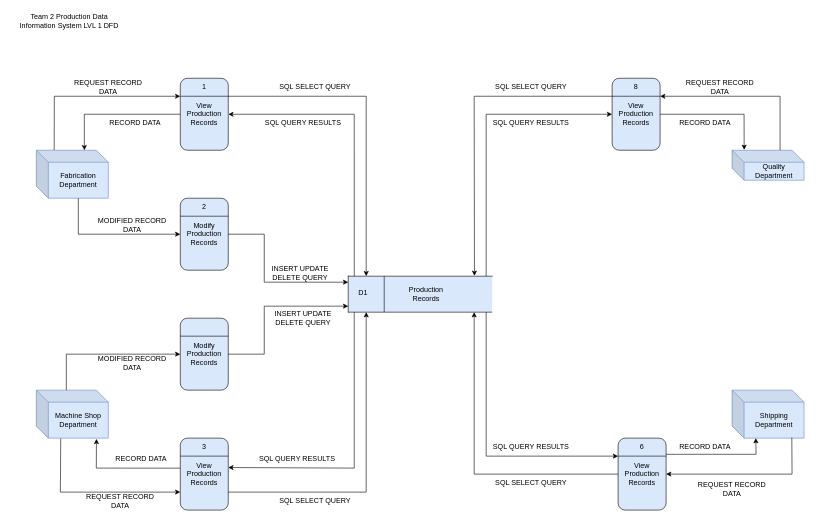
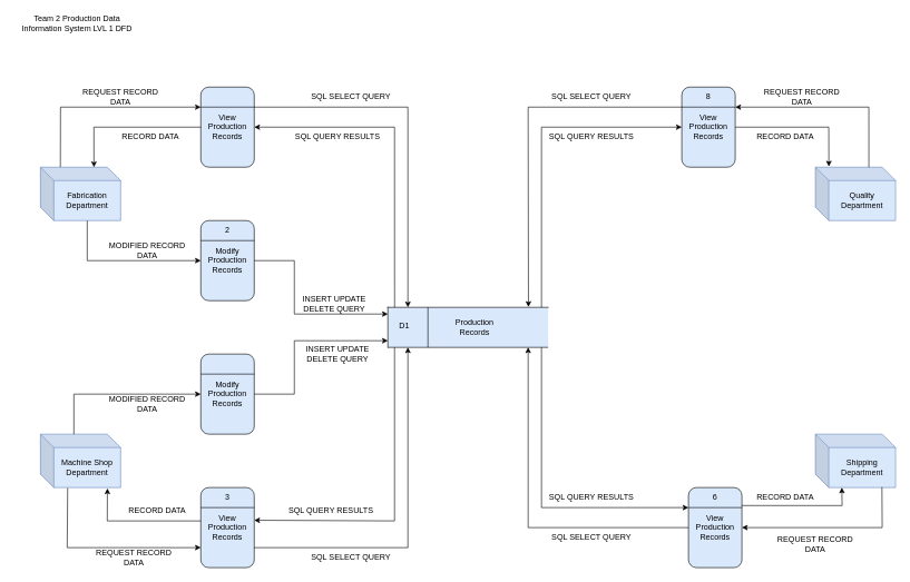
  <mxCell id="0" />
  <mxCell id="1" parent="0" />
  <mxCell id="2" value="Fabrication Department" style="shape=cube;whiteSpace=wrap;html=1;boundedLbl=1;backgroundOutline=1;darkOpacity=0.05;darkOpacity2=0.1;fillColor=#dae8fc;strokeColor=#6c8ebf;" vertex="1" parent="1"><mxGeometry x="60" y="250" width="120" height="80" as="geometry" /></mxCell>
  <mxCell id="3" value="Machine Shop Department" style="shape=cube;whiteSpace=wrap;html=1;boundedLbl=1;backgroundOutline=1;darkOpacity=0.05;darkOpacity2=0.1;fillColor=#dae8fc;strokeColor=#6c8ebf;" vertex="1" parent="1"><mxGeometry x="60" y="650" width="120" height="80" as="geometry" /></mxCell>
- <mxCell id="4" value="Quality Department" style="shape=cube;whiteSpace=wrap;html=1;boundedLbl=1;backgroundOutline=1;darkOpacity=0.05;darkOpacity2=0.1;fillColor=#dae8fc;strokeColor=#6c8ebf;" vertex="1" parent="1"><mxGeometry x="1220" y="250" width="120" height="50" as="geometry" /></mxCell>
+ <mxCell id="4" value="Quality Department" style="shape=cube;whiteSpace=wrap;html=1;boundedLbl=1;backgroundOutline=1;darkOpacity=0.05;darkOpacity2=0.1;fillColor=#dae8fc;strokeColor=#6c8ebf;" vertex="1" parent="1"><mxGeometry x="1220" y="250" width="120" height="80" as="geometry" /></mxCell>
  <mxCell id="5" value="Shipping Department" style="shape=cube;whiteSpace=wrap;html=1;boundedLbl=1;backgroundOutline=1;darkOpacity=0.05;darkOpacity2=0.1;fillColor=#dae8fc;strokeColor=#6c8ebf;" vertex="1" parent="1"><mxGeometry x="1220" y="650" width="120" height="80" as="geometry" /></mxCell>
  <mxCell id="6" value="View Production Records" style="rounded=1;whiteSpace=wrap;html=1;fillColor=#dae8fc;strokeColor=default;" vertex="1" parent="1"><mxGeometry x="1020" y="130" width="80" height="120" as="geometry" /></mxCell>
  <mxCell id="7" value="" style="shape=partialRectangle;whiteSpace=wrap;html=1;bottom=0;right=0;fillColor=#dae8fc;strokeColor=default;" vertex="1" parent="1"><mxGeometry x="580" y="460" width="240" height="60" as="geometry" /></mxCell>
  <mxCell id="8" value="" style="endArrow=none;html=1;rounded=0;exitX=0;exitY=1;exitDx=0;exitDy=0;entryX=1;entryY=1;entryDx=0;entryDy=0;" edge="1" parent="1" source="7" target="7"><mxGeometry width="50" height="50" relative="1" as="geometry"><mxPoint x="580" y="490" as="sourcePoint" /><mxPoint x="630" y="440" as="targetPoint" /></mxGeometry></mxCell>
  <mxCell id="9" value="" style="endArrow=none;html=1;rounded=0;exitX=0.25;exitY=1;exitDx=0;exitDy=0;entryX=0.25;entryY=0;entryDx=0;entryDy=0;" edge="1" parent="1" source="7" target="7"><mxGeometry width="50" height="50" relative="1" as="geometry"><mxPoint x="580" y="490" as="sourcePoint" /><mxPoint x="630" y="440" as="targetPoint" /></mxGeometry></mxCell>
  <mxCell id="10" value="D1" style="text;html=1;align=center;verticalAlign=middle;whiteSpace=wrap;rounded=0;" vertex="1" parent="1"><mxGeometry x="595" y="475" width="20" height="25" as="geometry" /></mxCell>
  <mxCell id="11" value="Production Records" style="text;html=1;align=center;verticalAlign=middle;whiteSpace=wrap;rounded=0;" vertex="1" parent="1"><mxGeometry x="680" y="475" width="60" height="30" as="geometry" /></mxCell>
  <mxCell id="12" value="" style="endArrow=none;html=1;rounded=0;entryX=1;entryY=0.25;entryDx=0;entryDy=0;exitX=0;exitY=0.25;exitDx=0;exitDy=0;" edge="1" parent="1" source="6" target="6"><mxGeometry width="50" height="50" relative="1" as="geometry"><mxPoint x="760" y="220" as="sourcePoint" /><mxPoint x="810" y="170" as="targetPoint" /></mxGeometry></mxCell>
  <mxCell id="13" value="View Production Records" style="rounded=1;whiteSpace=wrap;html=1;fillColor=#dae8fc;strokeColor=default;" vertex="1" parent="1"><mxGeometry x="300" y="130" width="80" height="120" as="geometry" /></mxCell>
  <mxCell id="14" value="" style="endArrow=none;html=1;rounded=0;entryX=1;entryY=0.25;entryDx=0;entryDy=0;exitX=0;exitY=0.25;exitDx=0;exitDy=0;" edge="1" parent="1" source="13" target="13"><mxGeometry width="50" height="50" relative="1" as="geometry"><mxPoint x="40" y="220" as="sourcePoint" /><mxPoint x="90" y="170" as="targetPoint" /></mxGeometry></mxCell>
  <mxCell id="15" value="Modify Production Records" style="rounded=1;whiteSpace=wrap;html=1;fillColor=#dae8fc;strokeColor=default;" vertex="1" parent="1"><mxGeometry x="300" y="330" width="80" height="120" as="geometry" /></mxCell>
  <mxCell id="16" value="" style="endArrow=none;html=1;rounded=0;entryX=1;entryY=0.25;entryDx=0;entryDy=0;exitX=0;exitY=0.25;exitDx=0;exitDy=0;" edge="1" parent="1" source="15" target="15"><mxGeometry width="50" height="50" relative="1" as="geometry"><mxPoint x="40" y="420" as="sourcePoint" /><mxPoint x="90" y="370" as="targetPoint" /></mxGeometry></mxCell>
- <mxCell id="17" value="1" style="text;html=1;align=center;verticalAlign=middle;whiteSpace=wrap;rounded=0;" vertex="1" parent="1"><mxGeometry x="325" y="130" width="30" height="30" as="geometry" /></mxCell>
  <mxCell id="18" value="2" style="text;html=1;align=center;verticalAlign=middle;whiteSpace=wrap;rounded=0;" vertex="1" parent="1"><mxGeometry x="325" y="330" width="30" height="30" as="geometry" /></mxCell>
  <mxCell id="19" value="8" style="text;html=1;align=center;verticalAlign=middle;whiteSpace=wrap;rounded=0;" vertex="1" parent="1"><mxGeometry x="1045" y="130" width="30" height="30" as="geometry" /></mxCell>
  <mxCell id="20" value="Team 2 Production Data Information System LVL 1 DFD" style="text;html=1;align=center;verticalAlign=middle;whiteSpace=wrap;rounded=0;" vertex="1" parent="1"><mxGeometry x="20" y="20" width="190" height="30" as="geometry" /></mxCell>
  <mxCell id="21" value="View Production Records" style="rounded=1;whiteSpace=wrap;html=1;fillColor=#dae8fc;strokeColor=default;" vertex="1" parent="1"><mxGeometry x="300" y="730" width="80" height="120" as="geometry" /></mxCell>
  <mxCell id="22" value="" style="endArrow=none;html=1;rounded=0;entryX=1;entryY=0.25;entryDx=0;entryDy=0;exitX=0;exitY=0.25;exitDx=0;exitDy=0;" edge="1" parent="1" source="21" target="21"><mxGeometry width="50" height="50" relative="1" as="geometry"><mxPoint x="40" y="820" as="sourcePoint" /><mxPoint x="90" y="770" as="targetPoint" /></mxGeometry></mxCell>
  <mxCell id="23" value="3" style="text;html=1;align=center;verticalAlign=middle;whiteSpace=wrap;rounded=0;" vertex="1" parent="1"><mxGeometry x="325" y="730" width="30" height="30" as="geometry" /></mxCell>
  <mxCell id="24" value="Modify Production Records" style="rounded=1;whiteSpace=wrap;html=1;fillColor=#dae8fc;strokeColor=default;" vertex="1" parent="1"><mxGeometry x="300" y="530" width="80" height="120" as="geometry" /></mxCell>
  <mxCell id="25" value="" style="endArrow=none;html=1;rounded=0;entryX=1;entryY=0.25;entryDx=0;entryDy=0;exitX=0;exitY=0.25;exitDx=0;exitDy=0;" edge="1" parent="1" source="24" target="24"><mxGeometry width="50" height="50" relative="1" as="geometry"><mxPoint x="40" y="620" as="sourcePoint" /><mxPoint x="90" y="570" as="targetPoint" /></mxGeometry></mxCell>
  <mxCell id="26" value="" style="endArrow=classic;html=1;rounded=0;exitX=0.248;exitY=-0.004;exitDx=0;exitDy=0;exitPerimeter=0;entryX=0;entryY=0.25;entryDx=0;entryDy=0;" edge="1" parent="1" source="2" target="13"><mxGeometry width="50" height="50" relative="1" as="geometry"><mxPoint x="370" y="310" as="sourcePoint" /><mxPoint x="420" y="260" as="targetPoint" /><Array as="points"><mxPoint x="90" y="160" /></Array></mxGeometry></mxCell>
  <mxCell id="27" value="" style="endArrow=classic;html=1;rounded=0;exitX=0;exitY=0.5;exitDx=0;exitDy=0;entryX=0.667;entryY=0;entryDx=0;entryDy=0;entryPerimeter=0;" edge="1" parent="1" source="13" target="2"><mxGeometry width="50" height="50" relative="1" as="geometry"><mxPoint x="370" y="310" as="sourcePoint" /><mxPoint x="130" y="248" as="targetPoint" /><Array as="points"><mxPoint x="140" y="190" /></Array></mxGeometry></mxCell>
  <mxCell id="28" value="" style="endArrow=classic;html=1;rounded=0;exitX=1;exitY=0.25;exitDx=0;exitDy=0;entryX=0.125;entryY=0;entryDx=0;entryDy=0;entryPerimeter=0;" edge="1" parent="1" source="13" target="7"><mxGeometry width="50" height="50" relative="1" as="geometry"><mxPoint x="370" y="310" as="sourcePoint" /><mxPoint x="610" y="340" as="targetPoint" /><Array as="points"><mxPoint x="610" y="160" /></Array></mxGeometry></mxCell>
  <mxCell id="29" value="" style="endArrow=classic;html=1;rounded=0;entryX=1;entryY=0.5;entryDx=0;entryDy=0;exitX=0.042;exitY=0;exitDx=0;exitDy=0;exitPerimeter=0;" edge="1" parent="1" source="7" target="13"><mxGeometry width="50" height="50" relative="1" as="geometry"><mxPoint x="590" y="390" as="sourcePoint" /><mxPoint x="420" y="260" as="targetPoint" /><Array as="points"><mxPoint x="590" y="190" /></Array></mxGeometry></mxCell>
  <mxCell id="30" value="REQUEST RECORD DATA" style="text;html=1;align=center;verticalAlign=middle;whiteSpace=wrap;rounded=0;" vertex="1" parent="1"><mxGeometry x="120" y="130" width="120" height="30" as="geometry" /></mxCell>
  <mxCell id="31" value="SQL SELECT QUERY" style="text;html=1;align=center;verticalAlign=middle;whiteSpace=wrap;rounded=0;" vertex="1" parent="1"><mxGeometry x="460" y="130" width="130" height="30" as="geometry" /></mxCell>
  <mxCell id="32" value="SQL QUERY RESULTS" style="text;html=1;align=center;verticalAlign=middle;whiteSpace=wrap;rounded=0;" vertex="1" parent="1"><mxGeometry x="440" y="190" width="130" height="30" as="geometry" /></mxCell>
  <mxCell id="33" value="RECORD DATA" style="text;html=1;align=center;verticalAlign=middle;whiteSpace=wrap;rounded=0;" vertex="1" parent="1"><mxGeometry y="190" width="90" height="30" as="geometry" x="180" /></mxCell>
  <mxCell id="34" value="" style="endArrow=classic;html=1;rounded=0;exitX=0;exitY=0;exitDx=70;exitDy=80;exitPerimeter=0;entryX=0;entryY=0.5;entryDx=0;entryDy=0;" edge="1" parent="1" source="2" target="15"><mxGeometry width="50" height="50" relative="1" as="geometry"><mxPoint x="470" y="370" as="sourcePoint" /><mxPoint x="520" y="320" as="targetPoint" /><Array as="points"><mxPoint x="130" y="390" /></Array></mxGeometry></mxCell>
  <mxCell id="35" value="MODIFIED RECORD DATA" style="text;html=1;align=center;verticalAlign=middle;whiteSpace=wrap;rounded=0;" vertex="1" parent="1"><mxGeometry x="160" y="360" width="120" height="30" as="geometry" /></mxCell>
  <mxCell id="36" value="" style="endArrow=classic;html=1;rounded=0;exitX=1;exitY=0.5;exitDx=0;exitDy=0;entryX=0;entryY=0.167;entryDx=0;entryDy=0;entryPerimeter=0;" edge="1" parent="1" source="15" target="7"><mxGeometry width="50" height="50" relative="1" as="geometry"><mxPoint x="470" y="370" as="sourcePoint" /><mxPoint x="520" y="320" as="targetPoint" /><Array as="points"><mxPoint x="440" y="390" /><mxPoint x="440" y="470" /></Array></mxGeometry></mxCell>
  <mxCell id="37" value="INSERT UPDATE DELETE QUERY" style="text;html=1;align=center;verticalAlign=middle;whiteSpace=wrap;rounded=0;" vertex="1" parent="1"><mxGeometry x="440" y="440" width="120" height="30" as="geometry" /></mxCell>
  <mxCell id="38" value="" style="endArrow=classic;html=1;rounded=0;exitX=0;exitY=0;exitDx=50;exitDy=0;exitPerimeter=0;entryX=0;entryY=0.5;entryDx=0;entryDy=0;" edge="1" parent="1" source="3" target="24"><mxGeometry width="50" height="50" relative="1" as="geometry"><mxPoint x="230" y="550" as="sourcePoint" /><mxPoint x="280" y="500" as="targetPoint" /><Array as="points"><mxPoint x="110" y="590" /></Array></mxGeometry></mxCell>
  <mxCell id="39" value="MODIFIED RECORD DATA" style="text;html=1;align=center;verticalAlign=middle;whiteSpace=wrap;rounded=0;" vertex="1" parent="1"><mxGeometry x="160" y="590" width="120" height="30" as="geometry" /></mxCell>
  <mxCell id="40" value="" style="endArrow=classic;html=1;rounded=0;exitX=1;exitY=0.5;exitDx=0;exitDy=0;entryX=0;entryY=0.833;entryDx=0;entryDy=0;entryPerimeter=0;" edge="1" parent="1" source="24" target="7"><mxGeometry width="50" height="50" relative="1" as="geometry"><mxPoint x="230" y="550" as="sourcePoint" /><mxPoint x="280" y="500" as="targetPoint" /><Array as="points"><mxPoint x="440" y="590" /><mxPoint x="440" y="510" /></Array></mxGeometry></mxCell>
  <mxCell id="41" value="INSERT UPDATE DELETE QUERY" style="text;html=1;align=center;verticalAlign=middle;whiteSpace=wrap;rounded=0;" vertex="1" parent="1"><mxGeometry x="445" y="515" width="120" height="30" as="geometry" /></mxCell>
  <mxCell id="42" value="" style="endArrow=classic;html=1;rounded=0;entryX=0;entryY=0.75;entryDx=0;entryDy=0;exitX=0.339;exitY=1.009;exitDx=0;exitDy=0;exitPerimeter=0;" edge="1" parent="1" source="3" target="21"><mxGeometry width="50" height="50" relative="1" as="geometry"><mxPoint x="80" y="810" as="sourcePoint" /><mxPoint x="280" y="670" as="targetPoint" /><Array as="points"><mxPoint x="100" y="820" /></Array></mxGeometry></mxCell>
  <mxCell id="43" value="REQUEST RECORD DATA" style="text;html=1;align=center;verticalAlign=middle;whiteSpace=wrap;rounded=0;" vertex="1" parent="1"><mxGeometry x="140" y="820" width="120" height="30" as="geometry" /></mxCell>
  <mxCell id="44" value="" style="endArrow=classic;html=1;rounded=0;exitX=1;exitY=0.75;exitDx=0;exitDy=0;" edge="1" parent="1" source="21"><mxGeometry width="50" height="50" relative="1" as="geometry"><mxPoint x="230" y="720" as="sourcePoint" /><mxPoint x="610" y="520" as="targetPoint" /><Array as="points"><mxPoint x="610" y="820" /></Array></mxGeometry></mxCell>
  <mxCell id="45" value="" style="endArrow=classic;html=1;rounded=0;entryX=0.835;entryY=1.016;entryDx=0;entryDy=0;entryPerimeter=0;exitX=0;exitY=0.417;exitDx=0;exitDy=0;exitPerimeter=0;" edge="1" parent="1" source="21" target="3"><mxGeometry width="50" height="50" relative="1" as="geometry"><mxPoint x="290" y="780" as="sourcePoint" /><mxPoint x="160" y="740" as="targetPoint" /><Array as="points"><mxPoint x="160" y="780" /></Array></mxGeometry></mxCell>
  <mxCell id="46" value="RECORD DATA" style="text;html=1;align=center;verticalAlign=middle;whiteSpace=wrap;rounded=0;" vertex="1" parent="1"><mxGeometry x="190" y="750" width="90" height="30" as="geometry" /></mxCell>
  <mxCell id="47" value="" style="endArrow=classic;html=1;rounded=0;" edge="1" parent="1"><mxGeometry width="50" height="50" relative="1" as="geometry"><mxPoint x="590" y="520" as="sourcePoint" /><mxPoint x="380" y="779" as="targetPoint" /><Array as="points"><mxPoint x="590" y="780" /></Array></mxGeometry></mxCell>
  <mxCell id="48" value="SQL QUERY RESULTS" style="text;html=1;align=center;verticalAlign=middle;whiteSpace=wrap;rounded=0;" vertex="1" parent="1"><mxGeometry x="430" y="750" width="130" height="30" as="geometry" /></mxCell>
  <mxCell id="49" value="SQL SELECT QUERY" style="text;html=1;align=center;verticalAlign=middle;whiteSpace=wrap;rounded=0;" vertex="1" parent="1"><mxGeometry x="460" y="820" width="130" height="30" as="geometry" /></mxCell>
  <mxCell id="50" value="View Production Records" style="rounded=1;whiteSpace=wrap;html=1;fillColor=#dae8fc;strokeColor=default;" vertex="1" parent="1"><mxGeometry x="1030" y="730" width="80" height="120" as="geometry" /></mxCell>
  <mxCell id="51" value="" style="endArrow=none;html=1;rounded=0;entryX=1;entryY=0.25;entryDx=0;entryDy=0;exitX=0;exitY=0.25;exitDx=0;exitDy=0;" edge="1" parent="1" source="50" target="50"><mxGeometry width="50" height="50" relative="1" as="geometry"><mxPoint x="770" y="820" as="sourcePoint" /><mxPoint x="820" y="770" as="targetPoint" /></mxGeometry></mxCell>
  <mxCell id="52" value="6" style="text;html=1;align=center;verticalAlign=middle;whiteSpace=wrap;rounded=0;" vertex="1" parent="1"><mxGeometry x="1055" y="730" width="30" height="30" as="geometry" /></mxCell>
  <mxCell id="53" value="" style="endArrow=classic;html=1;rounded=0;exitX=0.667;exitY=0;exitDx=0;exitDy=0;exitPerimeter=0;" edge="1" parent="1" source="4"><mxGeometry width="50" height="50" relative="1" as="geometry"><mxPoint x="1300" y="240" as="sourcePoint" /><mxPoint x="1100" y="160" as="targetPoint" /><Array as="points"><mxPoint x="1300" y="160" /></Array></mxGeometry></mxCell>
  <mxCell id="54" value="" style="endArrow=classic;html=1;rounded=0;exitX=0;exitY=0.25;exitDx=0;exitDy=0;entryX=0.877;entryY=-0.011;entryDx=0;entryDy=0;entryPerimeter=0;" edge="1" parent="1" source="6" target="7"><mxGeometry width="50" height="50" relative="1" as="geometry"><mxPoint x="1030" y="300" as="sourcePoint" /><mxPoint x="790" y="450" as="targetPoint" /><Array as="points"><mxPoint x="790" y="160" /></Array></mxGeometry></mxCell>
  <mxCell id="55" value="REQUEST RECORD DATA" style="text;html=1;align=center;verticalAlign=middle;whiteSpace=wrap;rounded=0;" vertex="1" parent="1"><mxGeometry x="1140" y="130" width="120" height="30" as="geometry" /></mxCell>
  <mxCell id="56" value="SQL SELECT QUERY" style="text;html=1;align=center;verticalAlign=middle;whiteSpace=wrap;rounded=0;" vertex="1" parent="1"><mxGeometry x="820" y="130" width="130" height="30" as="geometry" /></mxCell>
  <mxCell id="57" value="" style="endArrow=classic;html=1;rounded=0;entryX=0;entryY=0.5;entryDx=0;entryDy=0;" edge="1" parent="1" target="6"><mxGeometry width="50" height="50" relative="1" as="geometry"><mxPoint x="810" y="460" as="sourcePoint" /><mxPoint x="810" y="250" as="targetPoint" /><Array as="points"><mxPoint x="810" y="190" /></Array></mxGeometry></mxCell>
  <mxCell id="58" value="SQL QUERY RESULTS" style="text;html=1;align=center;verticalAlign=middle;whiteSpace=wrap;rounded=0;" vertex="1" parent="1"><mxGeometry x="820" y="190" width="130" height="30" as="geometry" /></mxCell>
  <mxCell id="59" value="" style="endArrow=classic;html=1;rounded=0;exitX=1;exitY=0.5;exitDx=0;exitDy=0;entryX=0.168;entryY=-0.013;entryDx=0;entryDy=0;entryPerimeter=0;" edge="1" parent="1" source="6" target="4"><mxGeometry width="50" height="50" relative="1" as="geometry"><mxPoint x="1040" y="300" as="sourcePoint" /><mxPoint x="1240" y="240" as="targetPoint" /><Array as="points"><mxPoint x="1240" y="190" /></Array></mxGeometry></mxCell>
  <mxCell id="60" value="RECORD DATA" style="text;html=1;align=center;verticalAlign=middle;whiteSpace=wrap;rounded=0;" vertex="1" parent="1"><mxGeometry x="1130" y="190" width="90" height="30" as="geometry" /></mxCell>
  <mxCell id="61" value="" style="endArrow=classic;html=1;rounded=0;entryX=1;entryY=0.5;entryDx=0;entryDy=0;exitX=0.83;exitY=0.992;exitDx=0;exitDy=0;exitPerimeter=0;" edge="1" parent="1" source="5" target="50"><mxGeometry width="50" height="50" relative="1" as="geometry"><mxPoint x="1319" y="733" as="sourcePoint" /><mxPoint x="1230" y="660" as="targetPoint" /><Array as="points"><mxPoint x="1320" y="790" /></Array></mxGeometry></mxCell>
  <mxCell id="62" value="" style="endArrow=classic;html=1;rounded=0;exitX=0;exitY=0.5;exitDx=0;exitDy=0;" edge="1" parent="1" source="50"><mxGeometry width="50" height="50" relative="1" as="geometry"><mxPoint x="1240" y="600" as="sourcePoint" /><mxPoint x="790" y="520" as="targetPoint" /><Array as="points"><mxPoint x="790" y="790" /></Array></mxGeometry></mxCell>
  <mxCell id="63" value="" style="endArrow=classic;html=1;rounded=0;entryX=0;entryY=0.25;entryDx=0;entryDy=0;" edge="1" parent="1" target="50"><mxGeometry width="50" height="50" relative="1" as="geometry"><mxPoint x="810" y="520" as="sourcePoint" /><mxPoint x="1030" y="750" as="targetPoint" /><Array as="points"><mxPoint x="810" y="760" /></Array></mxGeometry></mxCell>
  <mxCell id="64" value="" style="endArrow=classic;html=1;rounded=0;exitX=1;exitY=0.25;exitDx=0;exitDy=0;entryX=0.33;entryY=1.038;entryDx=0;entryDy=0;entryPerimeter=0;" edge="1" parent="1"><mxGeometry width="50" height="50" relative="1" as="geometry"><mxPoint x="1110" y="756.96" as="sourcePoint" /><mxPoint x="1259.6" y="730" as="targetPoint" /><Array as="points"><mxPoint x="1260" y="756.96" /></Array></mxGeometry></mxCell>
  <mxCell id="65" value="RECORD DATA" style="text;html=1;align=center;verticalAlign=middle;whiteSpace=wrap;rounded=0;" vertex="1" parent="1"><mxGeometry x="1130" y="730" width="90" height="30" as="geometry" /></mxCell>
  <mxCell id="66" value="REQUEST RECORD DATA" style="text;html=1;align=center;verticalAlign=middle;whiteSpace=wrap;rounded=0;" vertex="1" parent="1"><mxGeometry x="1160" y="800" width="120" height="30" as="geometry" /></mxCell>
  <mxCell id="67" value="SQL QUERY RESULTS" style="text;html=1;align=center;verticalAlign=middle;whiteSpace=wrap;rounded=0;" vertex="1" parent="1"><mxGeometry x="820" y="730" width="130" height="30" as="geometry" /></mxCell>
  <mxCell id="68" value="SQL SELECT QUERY" style="text;html=1;align=center;verticalAlign=middle;whiteSpace=wrap;rounded=0;" vertex="1" parent="1"><mxGeometry x="820" y="790" width="130" height="30" as="geometry" /></mxCell>
